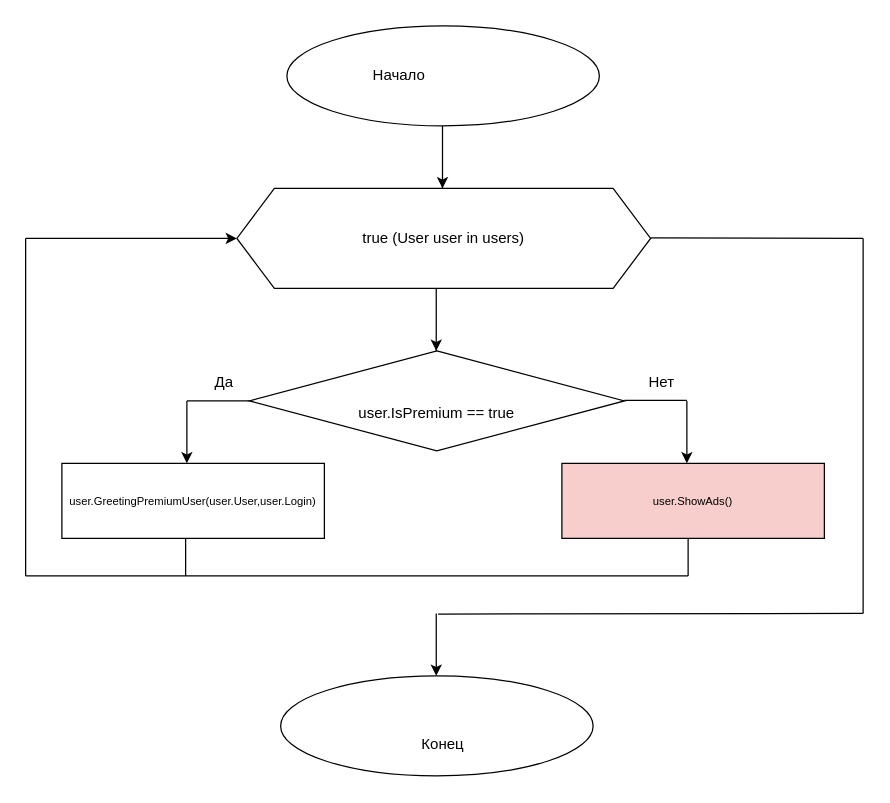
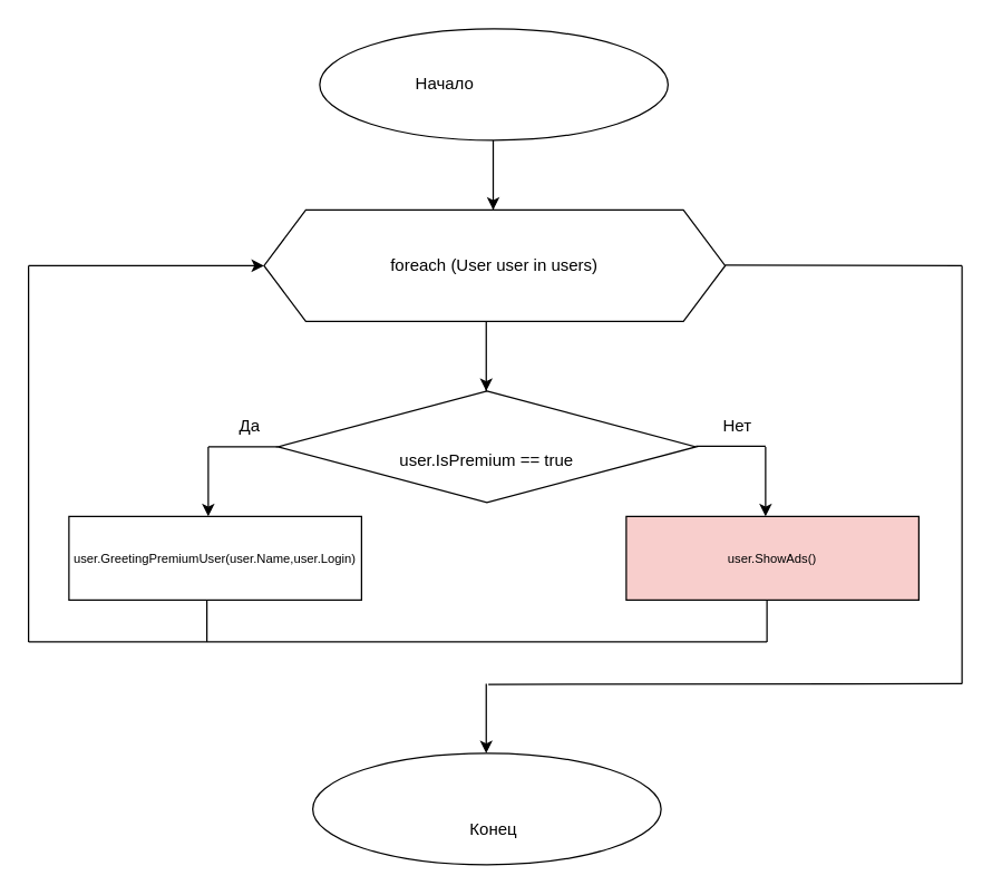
  <mxCell id="0" />
  <mxCell id="1" parent="0" />
  <mxCell id="2" value="" style="ellipse;whiteSpace=wrap;html=1;" vertex="1" parent="1"><mxGeometry x="229" y="20" width="250" height="80" as="geometry" /></mxCell>
  <mxCell id="3" value="Начало" style="text;html=1;align=center;verticalAlign=middle;whiteSpace=wrap;rounded=0;" vertex="1" parent="1"><mxGeometry x="249" y="45" width="140" height="30" as="geometry" /></mxCell>
  <mxCell id="4" value="" style="endArrow=classic;html=1;rounded=0;" edge="1" parent="1"><mxGeometry width="50" height="50" relative="1" as="geometry"><mxPoint x="353.5" y="150" as="sourcePoint" /><mxPoint x="353.5" y="150" as="targetPoint" /><Array as="points"><mxPoint x="353.5" y="100" /></Array></mxGeometry></mxCell>
  <mxCell id="5" value="" style="rhombus;whiteSpace=wrap;html=1;" vertex="1" parent="1"><mxGeometry x="199" y="280" width="300" height="80" as="geometry" /></mxCell>
  <mxCell id="6" value="user.IsPremium == true" style="text;html=1;align=center;verticalAlign=middle;whiteSpace=wrap;rounded=0;" vertex="1" parent="1"><mxGeometry x="259" y="315" width="180" height="30" as="geometry" /></mxCell>
  <mxCell id="7" value="" style="endArrow=none;html=1;rounded=0;" edge="1" parent="1"><mxGeometry width="50" height="50" relative="1" as="geometry"><mxPoint x="149" y="320" as="sourcePoint" /><mxPoint x="199" y="320" as="targetPoint" /></mxGeometry></mxCell>
  <mxCell id="8" value="" style="endArrow=classic;html=1;rounded=0;" edge="1" parent="1"><mxGeometry width="50" height="50" relative="1" as="geometry"><mxPoint x="149" y="320" as="sourcePoint" /><mxPoint x="149" y="370" as="targetPoint" /></mxGeometry></mxCell>
  <mxCell id="9" value="" style="endArrow=none;html=1;rounded=0;" edge="1" parent="1"><mxGeometry width="50" height="50" relative="1" as="geometry"><mxPoint x="499" y="319.5" as="sourcePoint" /><mxPoint x="549" y="319.5" as="targetPoint" /></mxGeometry></mxCell>
  <mxCell id="10" value="" style="endArrow=classic;html=1;rounded=0;" edge="1" parent="1"><mxGeometry width="50" height="50" relative="1" as="geometry"><mxPoint x="549" y="320" as="sourcePoint" /><mxPoint x="549" y="370" as="targetPoint" /></mxGeometry></mxCell>
  <mxCell id="11" value="Да" style="text;html=1;align=center;verticalAlign=middle;whiteSpace=wrap;rounded=0;" vertex="1" parent="1"><mxGeometry x="149" y="290" width="60" height="30" as="geometry" /></mxCell>
  <mxCell id="12" value="Нет" style="text;html=1;align=center;verticalAlign=middle;whiteSpace=wrap;rounded=0;" vertex="1" parent="1"><mxGeometry x="499" y="290" width="60" height="30" as="geometry" /></mxCell>
- <mxCell id="13" value="true (User user in users)" style="shape=hexagon;perimeter=hexagonPerimeter2;whiteSpace=wrap;html=1;fixedSize=1;size=30;" vertex="1" parent="1"><mxGeometry x="189" y="150" width="331" height="80" as="geometry" /></mxCell>
+ <mxCell id="13" value="foreach (User user in users)" style="shape=hexagon;perimeter=hexagonPerimeter2;whiteSpace=wrap;html=1;fixedSize=1;size=30;" vertex="1" parent="1"><mxGeometry x="189" y="150" width="331" height="80" as="geometry" /></mxCell>
  <mxCell id="14" value="" style="endArrow=classic;html=1;rounded=0;" edge="1" parent="1"><mxGeometry width="50" height="50" relative="1" as="geometry"><mxPoint x="348.5" y="280" as="sourcePoint" /><mxPoint x="348.5" y="280" as="targetPoint" /><Array as="points"><mxPoint x="348.5" y="230" /></Array></mxGeometry></mxCell>
- <mxCell id="15" value="&lt;font style=&quot;font-size: 9px;&quot;&gt;user.GreetingPremiumUser(user.User,user.Login)&lt;/font&gt;" style="rounded=0;whiteSpace=wrap;html=1;" vertex="1" parent="1"><mxGeometry x="49" y="370" width="210" height="60" as="geometry" /></mxCell>
+ <mxCell id="15" value="&lt;font style=&quot;font-size: 9px;&quot;&gt;user.GreetingPremiumUser(user.Name,user.Login)&lt;/font&gt;" style="rounded=0;whiteSpace=wrap;html=1;" vertex="1" parent="1"><mxGeometry x="49" y="370" width="210" height="60" as="geometry" /></mxCell>
  <mxCell id="16" value="&lt;font style=&quot;font-size: 9px;&quot;&gt;user.ShowAds()&lt;/font&gt;" style="rounded=0;whiteSpace=wrap;html=1;fillColor=#f8cecc;" vertex="1" parent="1"><mxGeometry x="449" y="370" width="210" height="60" as="geometry" /></mxCell>
  <mxCell id="17" value="" style="endArrow=none;html=1;rounded=0;" edge="1" parent="1"><mxGeometry width="50" height="50" relative="1" as="geometry"><mxPoint x="148" y="460" as="sourcePoint" /><mxPoint x="148" y="430" as="targetPoint" /></mxGeometry></mxCell>
  <mxCell id="18" value="" style="endArrow=none;html=1;rounded=0;" edge="1" parent="1"><mxGeometry width="50" height="50" relative="1" as="geometry"><mxPoint x="550" y="460" as="sourcePoint" /><mxPoint x="550" y="430" as="targetPoint" /></mxGeometry></mxCell>
  <mxCell id="19" value="" style="endArrow=none;html=1;rounded=0;" edge="1" parent="1"><mxGeometry width="50" height="50" relative="1" as="geometry"><mxPoint x="20" y="460" as="sourcePoint" /><mxPoint x="550" y="460" as="targetPoint" /></mxGeometry></mxCell>
  <mxCell id="20" value="" style="endArrow=none;html=1;rounded=0;" edge="1" parent="1"><mxGeometry width="50" height="50" relative="1" as="geometry"><mxPoint x="20" y="460" as="sourcePoint" /><mxPoint x="20" y="190" as="targetPoint" /></mxGeometry></mxCell>
  <mxCell id="21" value="" style="endArrow=classic;html=1;rounded=0;" edge="1" parent="1"><mxGeometry width="50" height="50" relative="1" as="geometry"><mxPoint x="20" y="190" as="sourcePoint" /><mxPoint x="189" y="190" as="targetPoint" /></mxGeometry></mxCell>
  <mxCell id="22" value="" style="endArrow=none;html=1;rounded=0;" edge="1" parent="1"><mxGeometry width="50" height="50" relative="1" as="geometry"><mxPoint x="690" y="490" as="sourcePoint" /><mxPoint x="690" y="190" as="targetPoint" /></mxGeometry></mxCell>
  <mxCell id="23" value="" style="endArrow=none;html=1;rounded=0;" edge="1" parent="1"><mxGeometry width="50" height="50" relative="1" as="geometry"><mxPoint x="520" y="189.5" as="sourcePoint" /><mxPoint x="690" y="190" as="targetPoint" /></mxGeometry></mxCell>
  <mxCell id="24" value="" style="endArrow=none;html=1;rounded=0;" edge="1" parent="1"><mxGeometry width="50" height="50" relative="1" as="geometry"><mxPoint x="350" y="490.5" as="sourcePoint" /><mxPoint x="690" y="490" as="targetPoint" /></mxGeometry></mxCell>
  <mxCell id="25" value="" style="endArrow=classic;html=1;rounded=0;" edge="1" parent="1"><mxGeometry width="50" height="50" relative="1" as="geometry"><mxPoint x="348.5" y="490" as="sourcePoint" /><mxPoint x="348.5" y="540" as="targetPoint" /></mxGeometry></mxCell>
  <mxCell id="26" value="" style="ellipse;whiteSpace=wrap;html=1;" vertex="1" parent="1"><mxGeometry x="224" y="540" width="250" height="80" as="geometry" /></mxCell>
  <mxCell id="27" value="Конец" style="text;html=1;align=center;verticalAlign=middle;whiteSpace=wrap;rounded=0;" vertex="1" parent="1"><mxGeometry x="284" y="580" width="140" height="30" as="geometry" /></mxCell>
